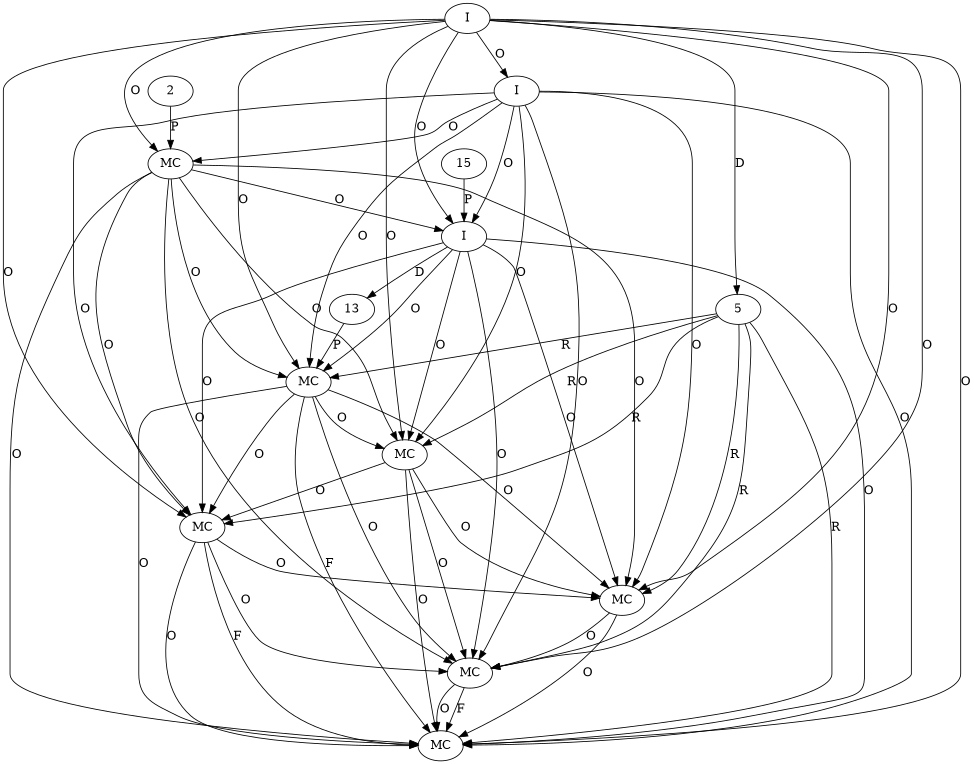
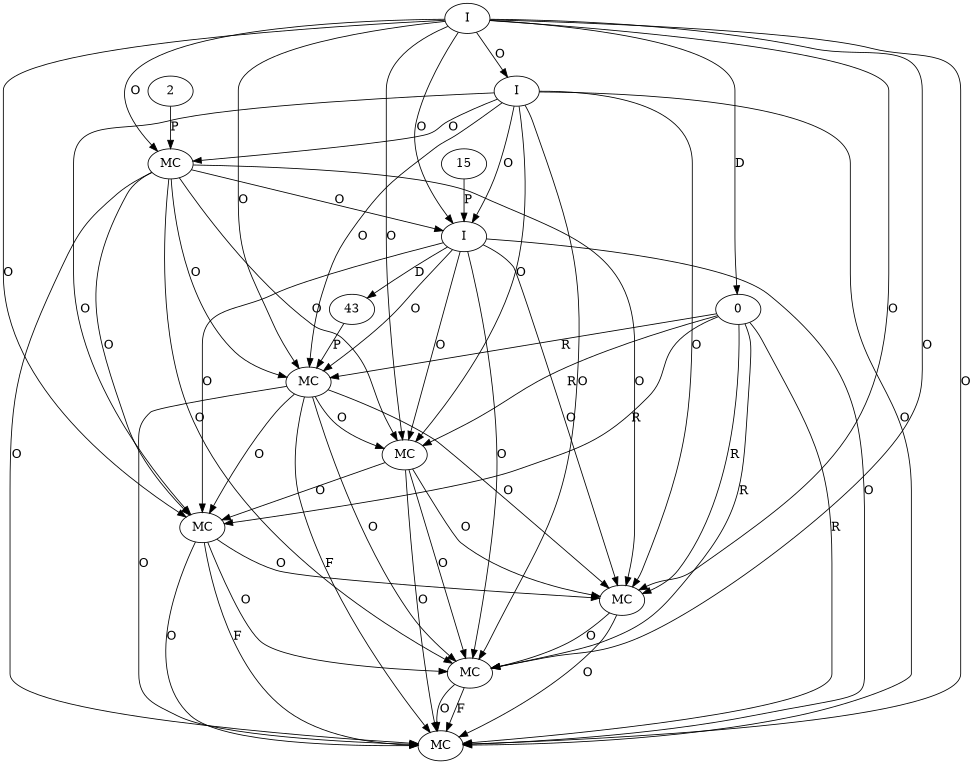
  digraph {
    node [t=Builder]
    n1 [l=599 label=MC s="put()" t=Dictionary]
    n2 [l=602 label=MC s="setProperties()" t=Processor]
    n3 [l=603 label=MC s="build()"]
    n4 [l=606 label=MC s="check()" t=Processor]
    n5 [l=612 label=MC s="close()" t=AutoCloseable]
    n6 [l=601 label=MC s="addClasspath()" t=Analyzer]
    n7 [l=604 label=MC s="getJar()" t=Analyzer]
    n8 [l=601 label=I t=File]
-   13 [n=dummy_ t=File]
+   13 [n=dummy_ t=File label=43]
    2 [t=String v="${classes;IMPLEMENTS;org.osgi.framework.BundleActivator}"]
-   5 [n=a]
+   5 [n=a label=0]
    n12 [l=597 label=I t=Properties]
    n13 [l=595 label=I]
    15 [t=String v=bin]
    n1 -> n2 [label=O]
    n1 -> n3 [label=O]
    n1 -> n4 [label=O]
    n1 -> n5 [label=O]
    n1 -> n6 [label=O]
    n1 -> n7 [label=O]
    n1 -> n8 [label=O]
    n2 -> n3 [label=O]
    n2 -> n4 [label=O]
    n2 -> n5 [label=O]
    n2 -> n7 [label=O]
    n3 -> n4 [label=O]
    n3 -> n5 [label=O]
    n3 -> n5 [label=F]
    n3 -> n7 [label=O]
    n4 -> n5 [label=F]
    n4 -> n5 [label=O]
    n6 -> n2 [label=O]
    n6 -> n3 [label=O]
    n6 -> n4 [label=O]
    n6 -> n5 [label=O]
    n6 -> n5 [label=F]
    n6 -> n7 [label=O]
    n7 -> n4 [label=O]
    n7 -> n5 [label=O]
    n8 -> n2 [label=O]
    n8 -> n3 [label=O]
    n8 -> n4 [label=O]
    n8 -> n5 [label=O]
    n8 -> n6 [label=O]
    n8 -> n7 [label=O]
    n8 -> 13 [label=D]
    13 -> n6 [label=P]
    2 -> n1 [label=P]
    5 -> n2 [label=R]
    5 -> n3 [label=R]
    5 -> n4 [label=R]
    5 -> n5 [label=R]
    5 -> n6 [label=R]
    5 -> n7 [label=R]
    n12 -> n1 [label=O]
    n12 -> n2 [label=O]
    n12 -> n3 [label=O]
    n12 -> n4 [label=O]
    n12 -> n5 [label=O]
    n12 -> n6 [label=O]
    n12 -> n7 [label=O]
    n12 -> n8 [label=O]
    n13 -> n1 [label=O]
    n13 -> n2 [label=O]
    n13 -> n3 [label=O]
    n13 -> n4 [label=O]
    n13 -> n5 [label=O]
    n13 -> n6 [label=O]
    n13 -> n7 [label=O]
    n13 -> n8 [label=O]
    n13 -> 5 [label=D]
    n13 -> n12 [label=O]
    15 -> n8 [label=P]
  }
